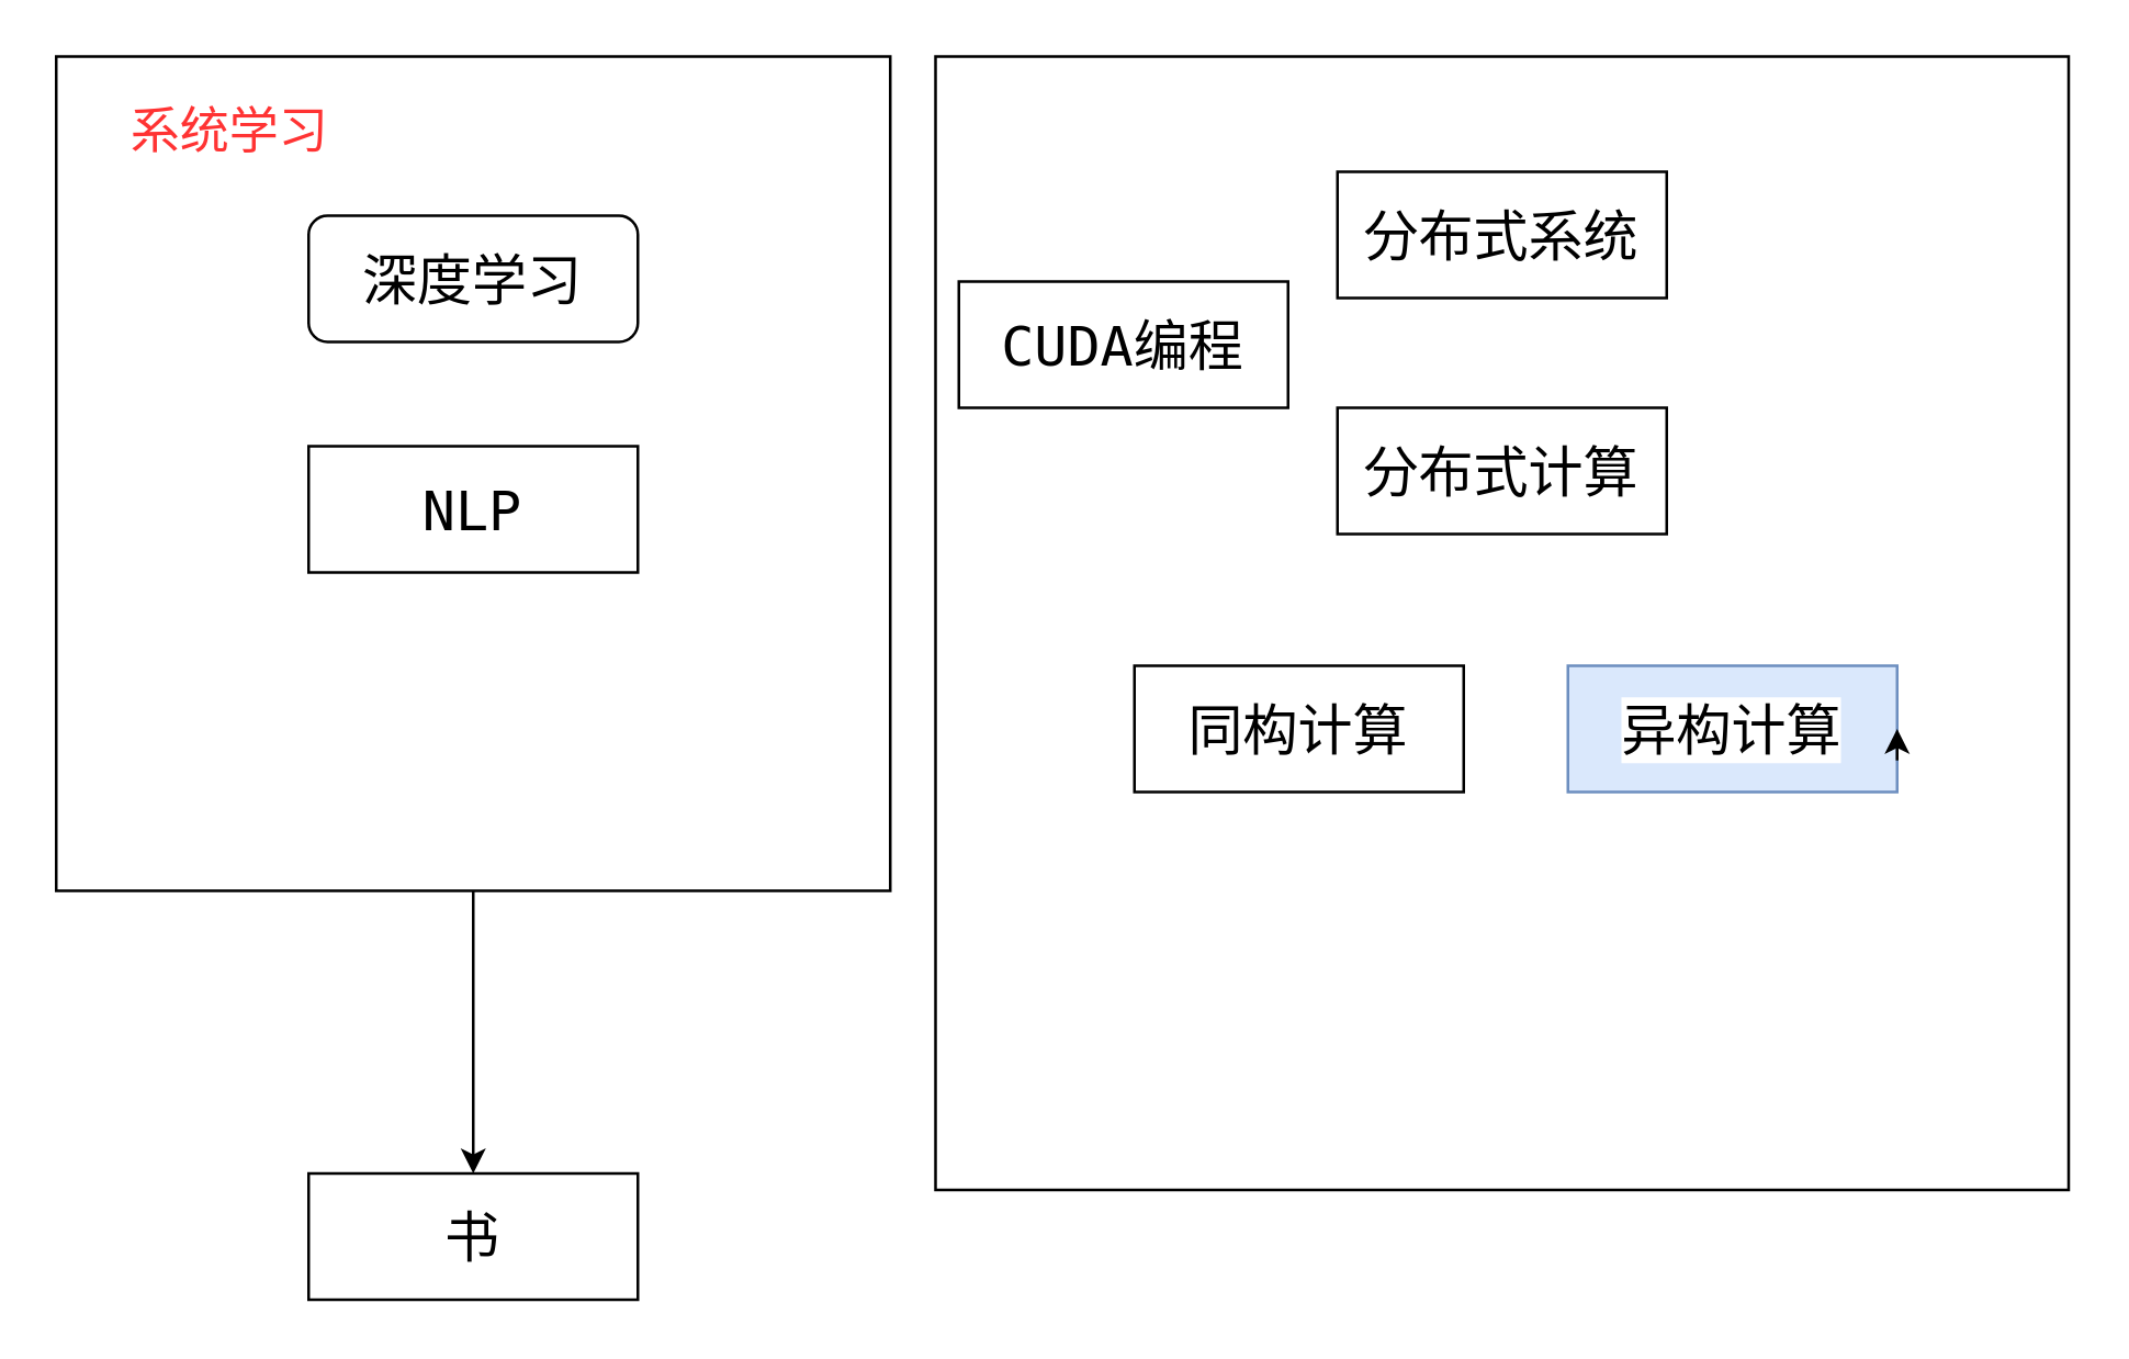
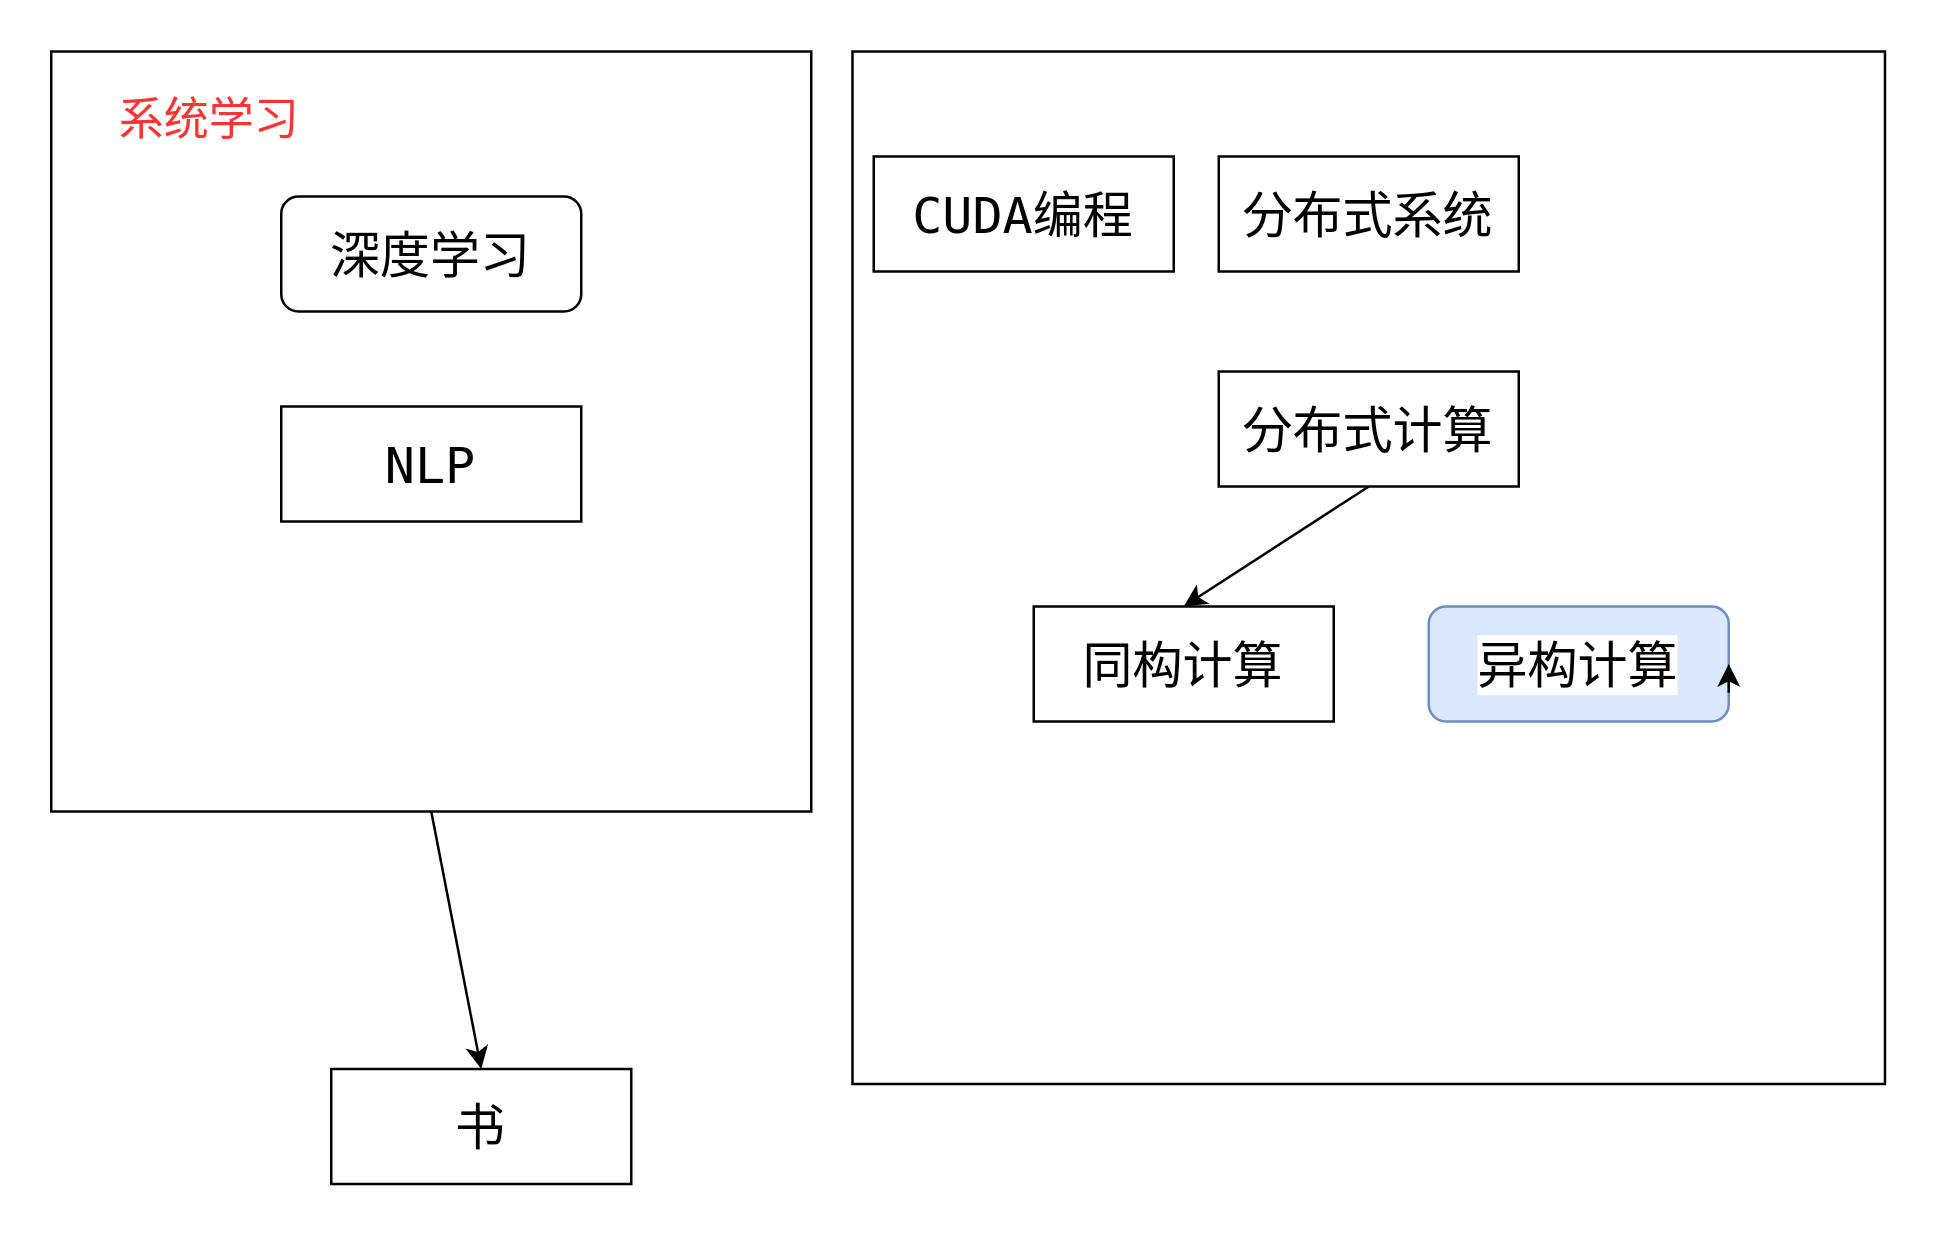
  <mxCell id="0" />
  <mxCell id="1" parent="0" />
  <mxCell id="2" value="" style="whiteSpace=wrap;html=1;aspect=fixed;" vertex="1" parent="1"><mxGeometry x="340.5" y="20" width="413" height="413" as="geometry" /></mxCell>
  <mxCell id="3" value="" style="whiteSpace=wrap;html=1;aspect=fixed;" vertex="1" parent="1"><mxGeometry x="20" y="20" width="304" height="304" as="geometry" /></mxCell>
  <mxCell id="4" value="&lt;div style=&quot;&quot;&gt;&lt;pre style=&quot;font-family: &amp;quot;JetBrains Mono&amp;quot;, monospace; font-size: 15pt;&quot;&gt;&lt;span style=&quot;background-color: rgb(255, 255, 255);&quot;&gt;深度学习&lt;/span&gt;&lt;/pre&gt;&lt;/div&gt;" style="whiteSpace=wrap;html=1;rounded=1;" parent="1" vertex="1"><mxGeometry x="112" y="78" width="120" height="46" as="geometry" /></mxCell>
  <mxCell id="5" value="&lt;div style=&quot;&quot;&gt;&lt;pre style=&quot;font-family: &amp;quot;JetBrains Mono&amp;quot;, monospace; font-size: 15pt;&quot;&gt;&lt;span style=&quot;background-color: rgb(255, 255, 255);&quot;&gt;NLP&lt;/span&gt;&lt;/pre&gt;&lt;/div&gt;" style="rounded=0;whiteSpace=wrap;html=1;" vertex="1" parent="1"><mxGeometry x="112" y="162" width="120" height="46" as="geometry" /></mxCell>
  <mxCell id="6" value="&lt;div style=&quot;&quot;&gt;&lt;pre style=&quot;font-family: &amp;quot;JetBrains Mono&amp;quot;, monospace; font-size: 15pt;&quot;&gt;&lt;span style=&quot;background-color: rgb(255, 255, 255);&quot;&gt;分布式计算&lt;/span&gt;&lt;/pre&gt;&lt;/div&gt;" style="rounded=0;whiteSpace=wrap;html=1;" vertex="1" parent="1"><mxGeometry x="487" y="148" width="120" height="46" as="geometry" /></mxCell>
- <mxCell id="7" value="&lt;div style=&quot;&quot;&gt;&lt;pre style=&quot;font-family: &amp;quot;JetBrains Mono&amp;quot;, monospace; font-size: 15pt;&quot;&gt;&lt;span style=&quot;background-color: rgb(255, 255, 255);&quot;&gt;异构计算&lt;/span&gt;&lt;/pre&gt;&lt;/div&gt;" style="rounded=0;whiteSpace=wrap;html=1;fillColor=#dae8fc;strokeColor=#6c8ebf;" vertex="1" parent="1"><mxGeometry x="571" y="242" width="120" height="46" as="geometry" /></mxCell>
+ <mxCell id="7" value="&lt;div style=&quot;&quot;&gt;&lt;pre style=&quot;font-family: &amp;quot;JetBrains Mono&amp;quot;, monospace; font-size: 15pt;&quot;&gt;&lt;span style=&quot;background-color: rgb(255, 255, 255);&quot;&gt;异构计算&lt;/span&gt;&lt;/pre&gt;&lt;/div&gt;" style="whiteSpace=wrap;html=1;fillColor=#dae8fc;strokeColor=#6c8ebf;rounded=1;" vertex="1" parent="1"><mxGeometry x="571" y="242" width="120" height="46" as="geometry" /></mxCell>
  <mxCell id="8" value="&lt;div style=&quot;&quot;&gt;&lt;pre style=&quot;font-family: &amp;quot;JetBrains Mono&amp;quot;, monospace; font-size: 15pt;&quot;&gt;&lt;span style=&quot;background-color: rgb(255, 255, 255);&quot;&gt;分布式系统&lt;/span&gt;&lt;/pre&gt;&lt;/div&gt;" style="rounded=0;whiteSpace=wrap;html=1;" vertex="1" parent="1"><mxGeometry x="487" y="62" width="120" height="46" as="geometry" /></mxCell>
- <mxCell id="9" value="&lt;div style=&quot;&quot;&gt;&lt;pre style=&quot;font-family: &amp;quot;JetBrains Mono&amp;quot;, monospace; font-size: 15pt;&quot;&gt;&lt;span style=&quot;background-color: rgb(255, 255, 255);&quot;&gt;CUDA编程&lt;/span&gt;&lt;/pre&gt;&lt;/div&gt;" style="rounded=0;whiteSpace=wrap;html=1;" vertex="1" parent="1"><mxGeometry x="349" y="102" width="120" height="46" as="geometry" /></mxCell>
+ <mxCell id="9" value="&lt;div style=&quot;&quot;&gt;&lt;pre style=&quot;font-family: &amp;quot;JetBrains Mono&amp;quot;, monospace; font-size: 15pt;&quot;&gt;&lt;span style=&quot;background-color: rgb(255, 255, 255);&quot;&gt;CUDA编程&lt;/span&gt;&lt;/pre&gt;&lt;/div&gt;" style="rounded=0;whiteSpace=wrap;html=1;" vertex="1" parent="1"><mxGeometry x="349" y="62" width="120" height="46" as="geometry" /></mxCell>
  <mxCell id="10" value="&lt;div style=&quot;&quot;&gt;&lt;pre style=&quot;font-family: &amp;quot;JetBrains Mono&amp;quot;, monospace; font-size: 15pt;&quot;&gt;&lt;span style=&quot;background-color: rgb(255, 255, 255);&quot;&gt;同构计算&lt;/span&gt;&lt;/pre&gt;&lt;/div&gt;" style="rounded=0;whiteSpace=wrap;html=1;" vertex="1" parent="1"><mxGeometry x="413" y="242" width="120" height="46" as="geometry" /></mxCell>
  <mxCell id="11" style="edgeStyle=orthogonalEdgeStyle;rounded=0;orthogonalLoop=1;jettySize=auto;html=1;exitX=1;exitY=0.75;exitDx=0;exitDy=0;entryX=1;entryY=0.5;entryDx=0;entryDy=0;" edge="1" parent="1" source="7" target="7"><mxGeometry relative="1" as="geometry" /></mxCell>
+ <mxCell id="12" value="" style="endArrow=classic;html=1;rounded=0;exitX=0.5;exitY=1;exitDx=0;exitDy=0;entryX=0.5;entryY=0;entryDx=0;entryDy=0;" edge="1" parent="1" source="6" target="10"><mxGeometry width="50" height="50" relative="1" as="geometry"><mxPoint x="377" y="200" as="sourcePoint" /><mxPoint x="427" y="150" as="targetPoint" /></mxGeometry></mxCell>
  <mxCell id="13" value="系统学习" style="text;html=1;align=center;verticalAlign=middle;whiteSpace=wrap;rounded=0;fontSize=18;fontColor=#FF3333;" vertex="1" parent="1"><mxGeometry x="31" y="26" width="105" height="44" as="geometry" /></mxCell>
- <mxCell id="14" value="&lt;div style=&quot;&quot;&gt;&lt;pre style=&quot;font-family: &amp;quot;JetBrains Mono&amp;quot;, monospace; font-size: 15pt;&quot;&gt;&lt;span style=&quot;background-color: rgb(255, 255, 255);&quot;&gt;书&lt;/span&gt;&lt;/pre&gt;&lt;/div&gt;" style="rounded=0;whiteSpace=wrap;html=1;" vertex="1" parent="1"><mxGeometry x="112" y="427" width="120" height="46" as="geometry" /></mxCell>
+ <mxCell id="14" value="&lt;div style=&quot;&quot;&gt;&lt;pre style=&quot;font-family: &amp;quot;JetBrains Mono&amp;quot;, monospace; font-size: 15pt;&quot;&gt;&lt;span style=&quot;background-color: rgb(255, 255, 255);&quot;&gt;书&lt;/span&gt;&lt;/pre&gt;&lt;/div&gt;" style="rounded=0;whiteSpace=wrap;html=1;" vertex="1" parent="1"><mxGeometry x="132" y="427" width="120" height="46" as="geometry" /></mxCell>
  <mxCell id="15" value="" style="endArrow=classic;html=1;rounded=0;exitX=0.5;exitY=1;exitDx=0;exitDy=0;entryX=0.5;entryY=0;entryDx=0;entryDy=0;" edge="1" parent="1" source="3" target="14"><mxGeometry width="50" height="50" relative="1" as="geometry"><mxPoint x="377" y="314" as="sourcePoint" /><mxPoint x="427" y="264" as="targetPoint" /></mxGeometry></mxCell>
